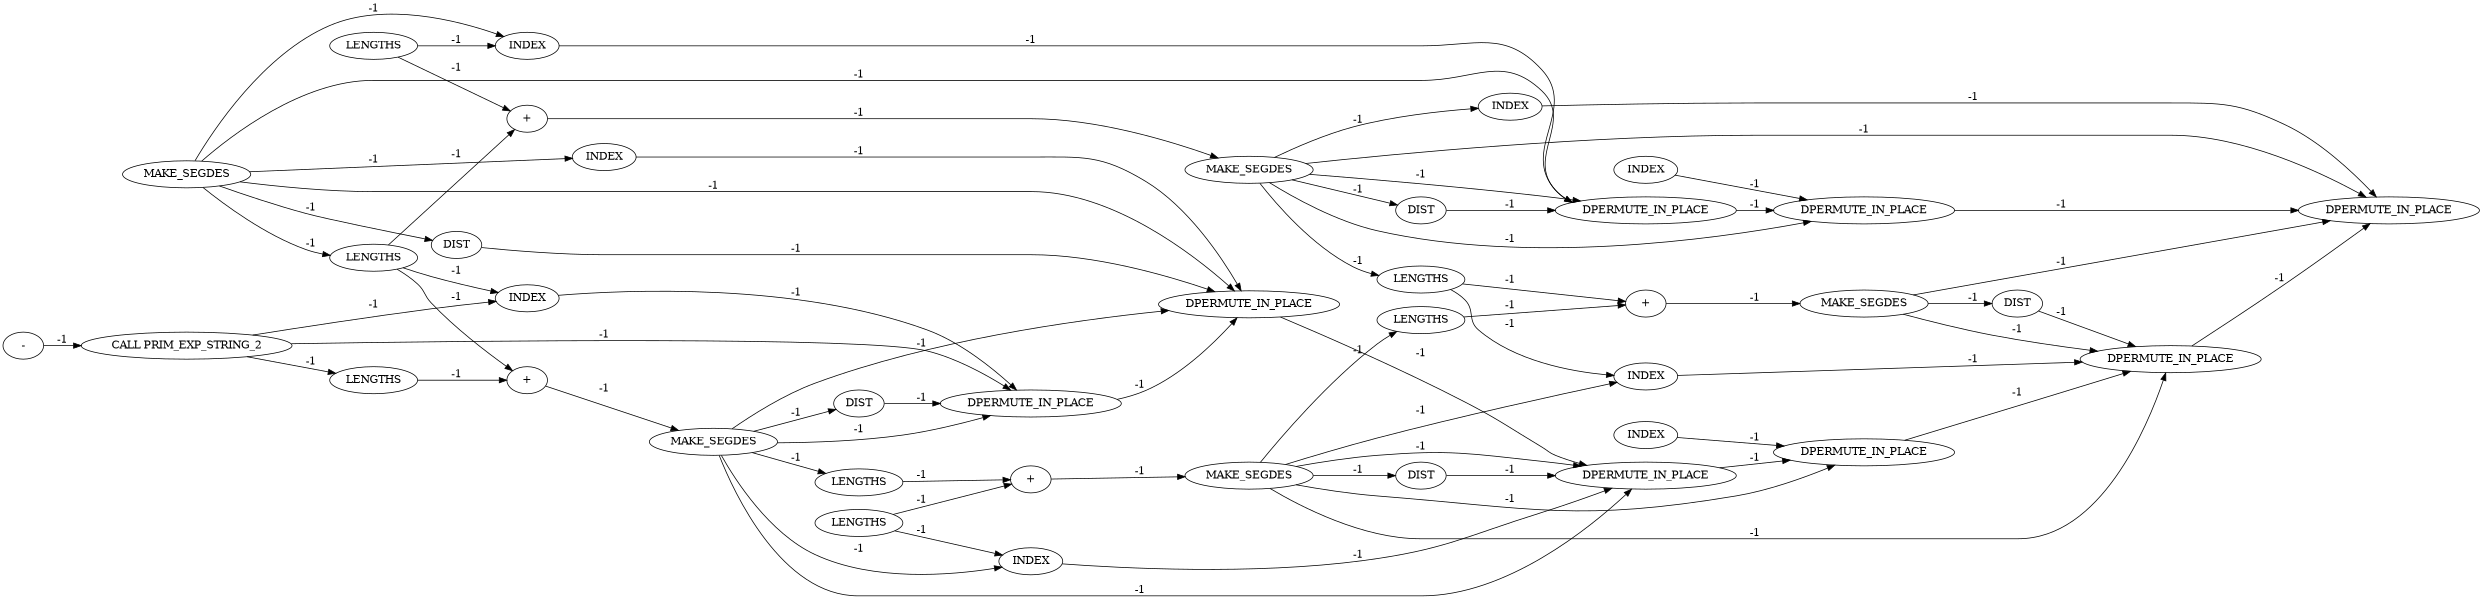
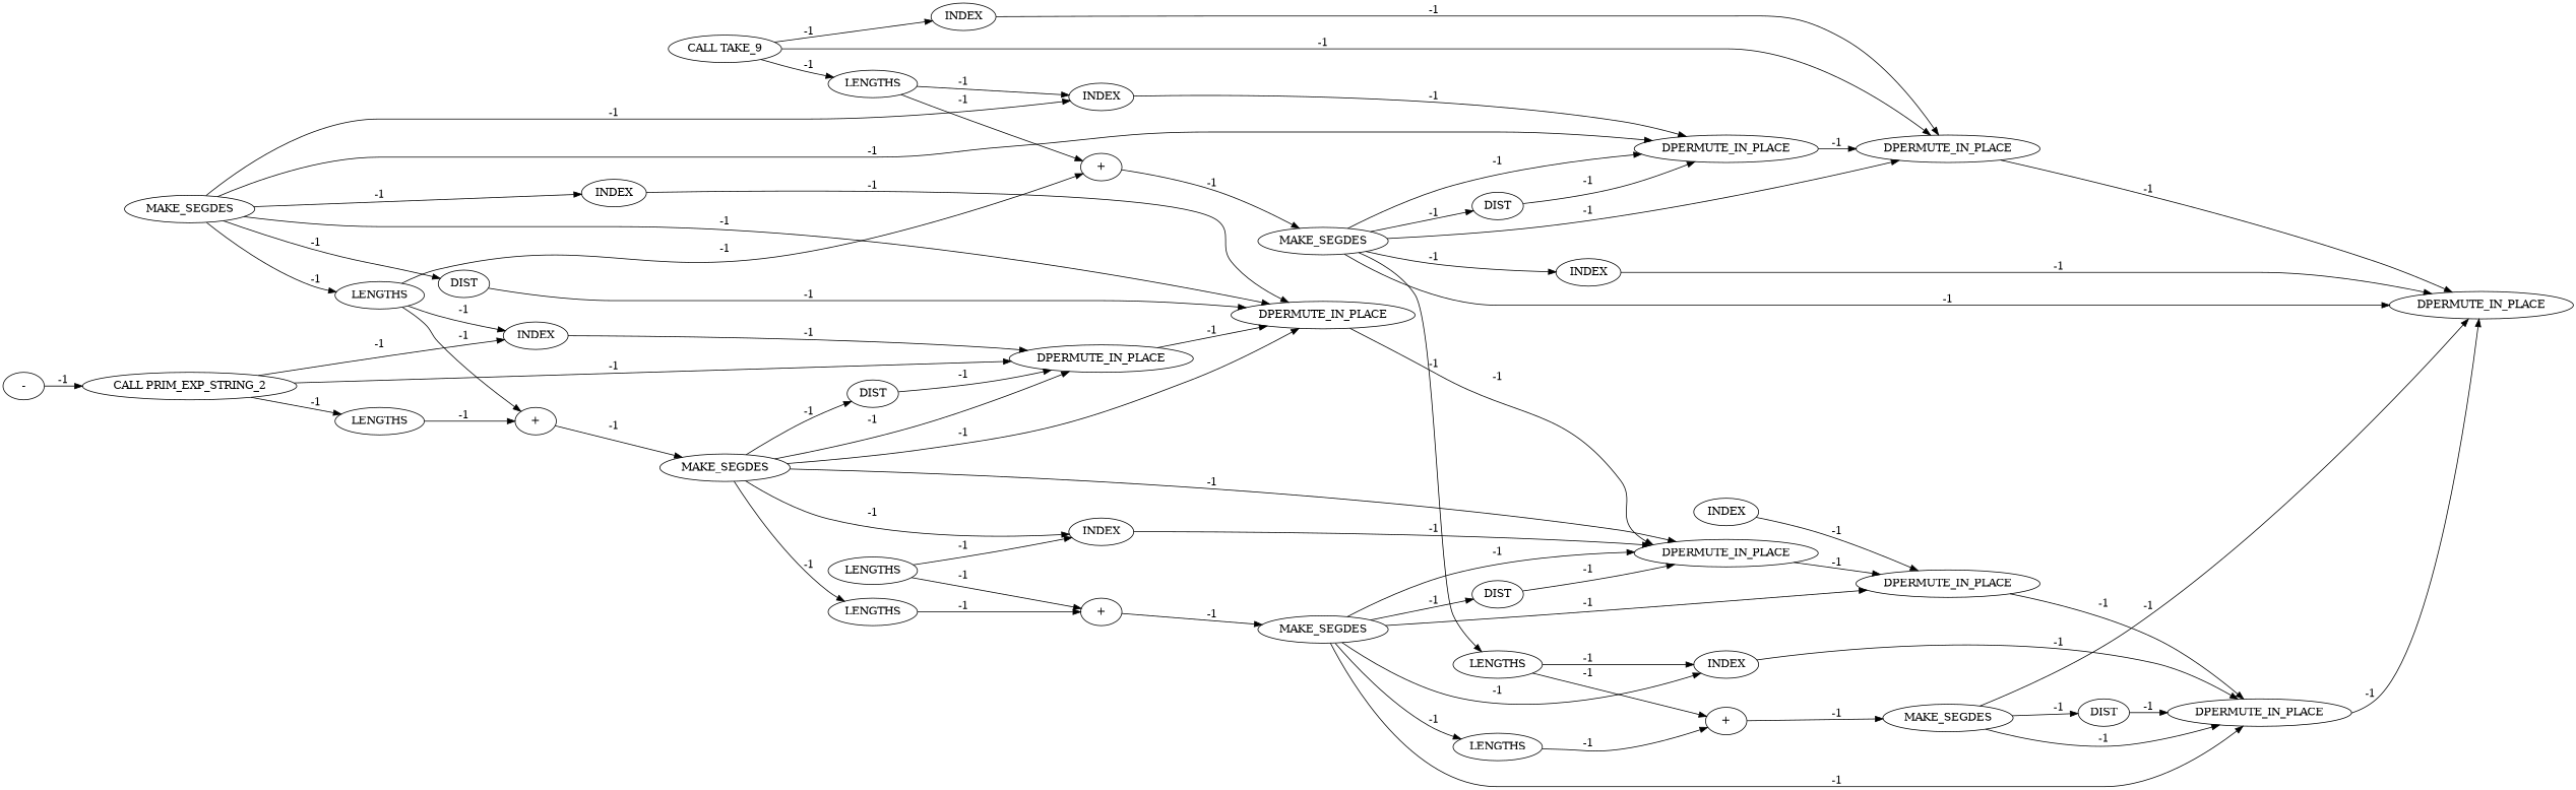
  digraph {
    rankdir=LR
    node [cost=0]
    edge [cost=-1]
    n1 [label=INDEX]
    n2 [label=DPERMUTE_IN_PLACE]
    n3 [label=INDEX]
    n4 [label=DPERMUTE_IN_PLACE]
    n5 [label=DIST]
    n6 [label=DPERMUTE_IN_PLACE]
    n7 [label="CALL PRIM_EXP_STRING_2"]
    n8 [label=LENGTHS]
    n9 [label=INDEX]
    n10 [label=DIST]
    n11 [label=DPERMUTE_IN_PLACE]
    n12 [label=DPERMUTE_IN_PLACE]
    n13 [label=DIST]
    n14 [label=INDEX]
    n15 [label=DPERMUTE_IN_PLACE]
    n16 [label=DIST]
    n17 [label=INDEX]
    n18 [label=DPERMUTE_IN_PLACE]
    n19 [label=MAKE_SEGDES]
    n20 [label=DPERMUTE_IN_PLACE]
    n21 [label=LENGTHS]
    n22 [label=LENGTHS]
    n23 [label="+"]
    n24 [label="+"]
    n25 [label="+"]
+   n26 [label="CALL TAKE_9"]
    n27 [label=LENGTHS]
    n28 [label=DIST]
    n29 [label="+"]
    n30 [label=MAKE_SEGDES]
    n31 [label=INDEX]
    n32 [label=LENGTHS]
    n33 [label=MAKE_SEGDES]
    n34 [label=LENGTHS]
    n35 [label="-"]
    n36 [label=MAKE_SEGDES]
    n37 [label=INDEX]
    n38 [label=LENGTHS]
    n39 [label=INDEX]
    n40 [label=MAKE_SEGDES]
    n1 -> n2 [label=-1]
    n2 -> n15 [label=-1]
    n3 -> n4 [label=-1]
    n4 -> n18 [label=-1]
    n5 -> n6 [label=-1]
    n6 -> n11 [label=-1]
    n7 -> n6 [label=-1]
    n7 -> n8 [label=-1]
    n7 -> n9 [label=-1]
    n8 -> n24 [label=-1]
    n9 -> n6 [label=-1]
    n10 -> n4 [label=-1]
    n11 -> n12 [label=-1]
    n12 -> n20 [label=-1]
    n13 -> n11 [label=-1]
    n14 -> n15 [label=-1]
    n16 -> n12 [label=-1]
    n17 -> n18 [label=-1]
    n18 -> n15 [label=-1]
    n19 -> n1 [label=-1]
    n19 -> n2 [label=-1]
    n19 -> n12 [label=-1]
    n19 -> n16 [label=-1]
    n19 -> n20 [label=-1]
    n19 -> n21 [label=-1]
    n20 -> n2 [label=-1]
    n21 -> n29 [label=-1]
    n22 -> n9 [label=-1]
    n22 -> n23 [label=-1]
    n22 -> n24 [label=-1]
    n23 -> n33 [label=-1]
    n24 -> n40 [label=-1]
    n25 -> n19 [label=-1]
+   n26 -> n17 [label=-1]
+   n26 -> n18 [label=-1]
+   n26 -> n27 [label=-1]
    n27 -> n3 [label=-1]
    n27 -> n23 [label=-1]
    n28 -> n2 [label=-1]
    n29 -> n30 [label=-1]
    n30 -> n2 [label=-1]
    n30 -> n15 [label=-1]
    n30 -> n28 [label=-1]
    n31 -> n20 [label=-1]
    n32 -> n25 [label=-1]
    n33 -> n4 [label=-1]
    n33 -> n10 [label=-1]
    n33 -> n14 [label=-1]
    n33 -> n15 [label=-1]
    n33 -> n18 [label=-1]
    n33 -> n34 [label=-1]
    n34 -> n1 [label=-1]
    n34 -> n29 [label=-1]
    n35 -> n7 [label=-1]
    n36 -> n3 [label=-1]
    n36 -> n4 [label=-1]
    n36 -> n11 [label=-1]
    n36 -> n13 [label=-1]
    n36 -> n22 [label=-1]
    n36 -> n37 [label=-1]
    n37 -> n11 [label=-1]
    n38 -> n25 [label=-1]
    n38 -> n39 [label=-1]
    n39 -> n12 [label=-1]
    n40 -> n5 [label=-1]
    n40 -> n6 [label=-1]
    n40 -> n11 [label=-1]
    n40 -> n12 [label=-1]
    n40 -> n32 [label=-1]
    n40 -> n39 [label=-1]
  }
